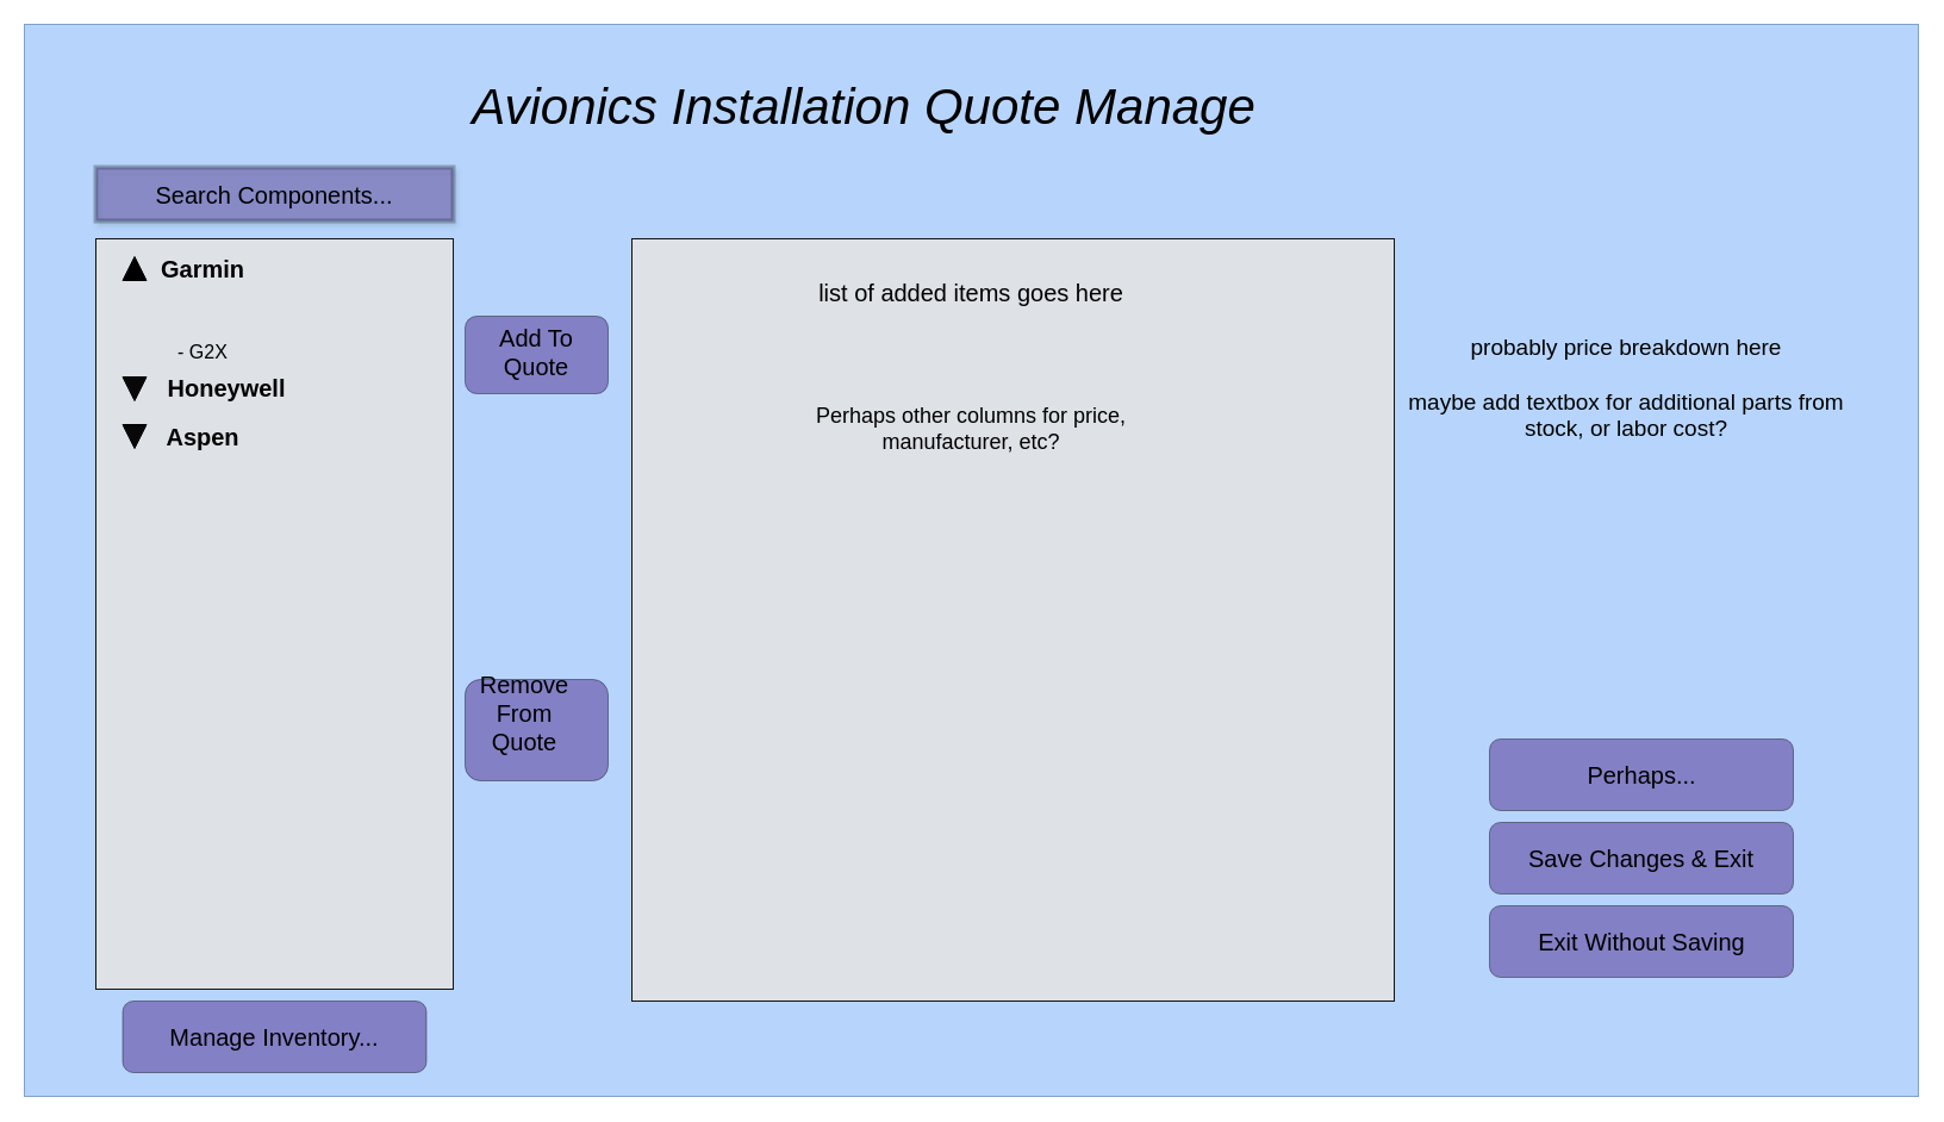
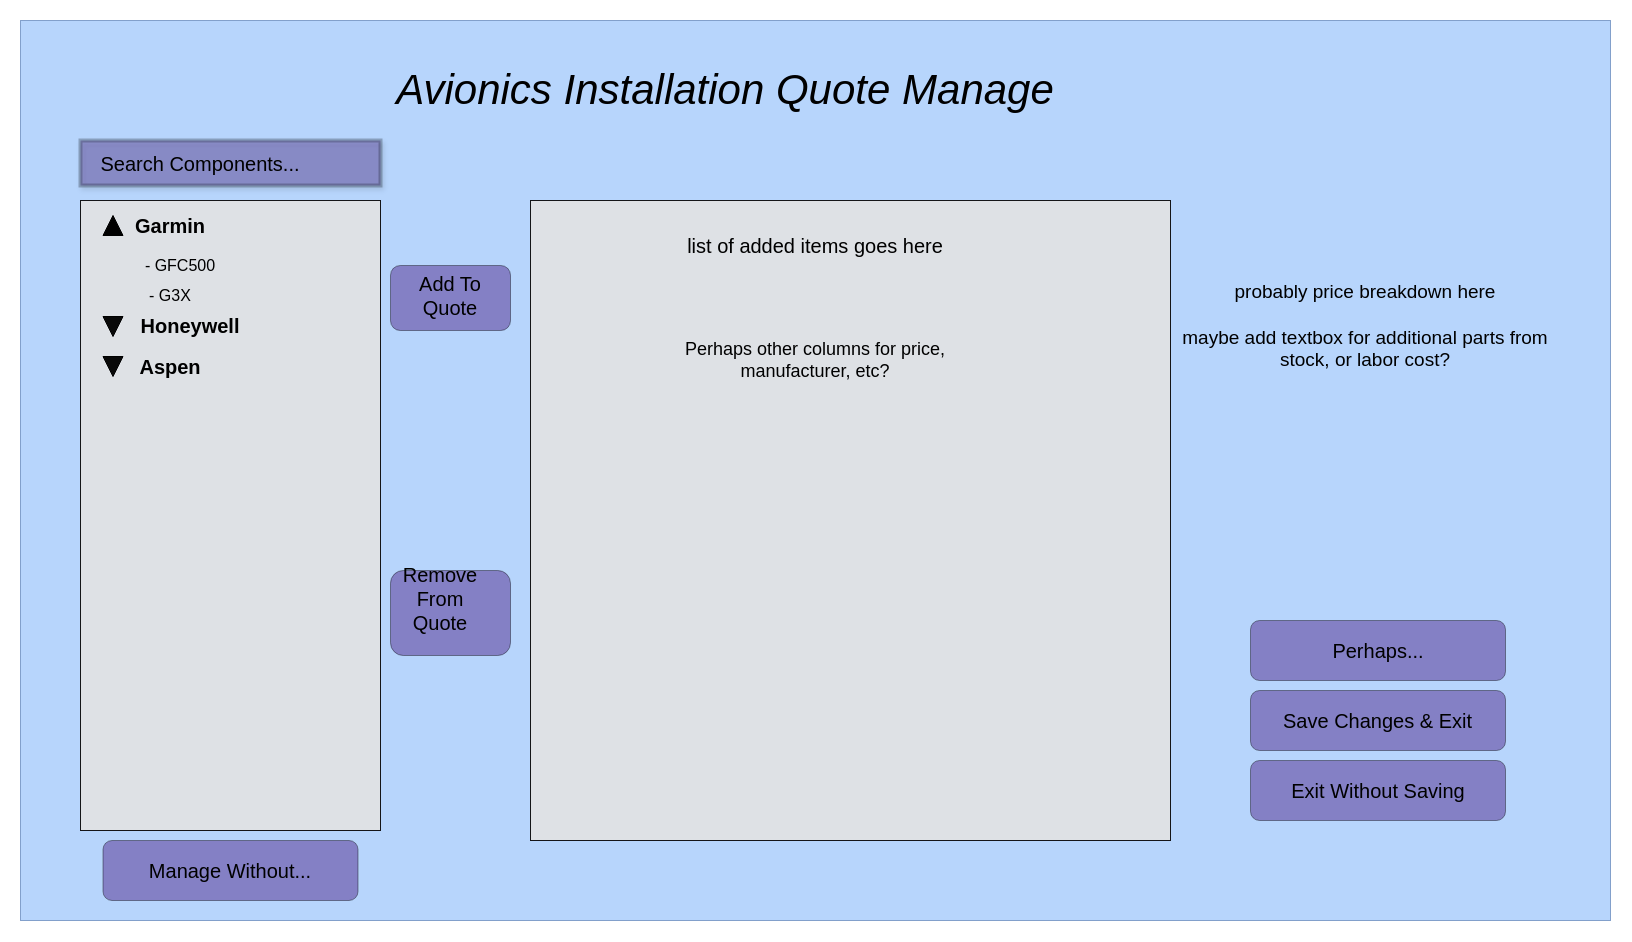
  <mxCell id="0" />
  <mxCell id="1" parent="0" />
  <mxCell id="2" value="" style="rounded=0;whiteSpace=wrap;html=1;flipH=1;strokeColor=#6c8ebf;opacity=80;fillColor=#A6CBFC;" parent="1" vertex="1"><mxGeometry x="20" y="20" width="1590" height="900" as="geometry" /></mxCell>
  <mxCell id="3" value="&lt;i&gt;&lt;font style=&quot;font-size: 42px&quot;&gt;Avionics Installation Quote Manage&lt;br&gt;&lt;/font&gt;&lt;/i&gt;" style="text;html=1;strokeColor=none;fillColor=none;align=center;verticalAlign=middle;whiteSpace=wrap;rounded=0;shadow=1;glass=0;sketch=0;opacity=30;" parent="1" vertex="1"><mxGeometry x="340" y="50" width="770" height="80" as="geometry" /></mxCell>
  <mxCell id="4" value="" style="rounded=0;whiteSpace=wrap;html=1;fillColor=#E3E3E3;opacity=90;" parent="1" vertex="1"><mxGeometry x="80" y="200" width="300" height="630" as="geometry" /></mxCell>
  <mxCell id="5" value="" style="rounded=0;whiteSpace=wrap;html=1;shadow=1;glass=0;sketch=0;strokeColor=#1C2730;strokeWidth=4;fillColor=#380070;gradientColor=none;opacity=30;" parent="1" vertex="1"><mxGeometry x="80" y="140" width="300" height="45" as="geometry" /></mxCell>
- <mxCell id="6" value="&lt;font style=&quot;font-size: 20px&quot;&gt;Search Components...&lt;/font&gt;" style="text;html=1;strokeColor=none;fillColor=none;align=center;verticalAlign=middle;whiteSpace=wrap;rounded=0;shadow=1;glass=0;sketch=0;opacity=30;" parent="1" vertex="1"><mxGeometry x="115" y="151.25" width="230" height="22.5" as="geometry" /></mxCell>
+ <mxCell id="6" value="&lt;font style=&quot;font-size: 20px&quot;&gt;Search Components...&lt;/font&gt;" style="text;html=1;strokeColor=none;fillColor=none;align=center;verticalAlign=middle;whiteSpace=wrap;rounded=0;shadow=1;glass=0;sketch=0;opacity=30;" parent="1" vertex="1"><mxGeometry x="85" y="151.25" width="230" height="22.5" as="geometry" /></mxCell>
  <mxCell id="7" value="" style="rounded=1;whiteSpace=wrap;html=1;opacity=40;fillColor=#380070;" parent="1" vertex="1"><mxGeometry x="102.5" y="840" width="255" height="60" as="geometry" /></mxCell>
- <mxCell id="8" value="&lt;font style=&quot;font-size: 20px&quot;&gt;Manage Inventory...&lt;/font&gt;" style="text;html=1;strokeColor=none;fillColor=none;align=center;verticalAlign=middle;whiteSpace=wrap;rounded=0;" vertex="1" parent="1"><mxGeometry x="140" y="840" width="180" height="60" as="geometry" /></mxCell>
+ <mxCell id="8" value="&lt;font style=&quot;font-size: 20px&quot;&gt;Manage Without...&lt;/font&gt;" style="text;html=1;strokeColor=none;fillColor=none;align=center;verticalAlign=middle;whiteSpace=wrap;rounded=0;" vertex="1" parent="1"><mxGeometry x="140" y="840" width="180" height="60" as="geometry" /></mxCell>
  <mxCell id="9" value="&lt;font size=&quot;1&quot;&gt;&lt;b style=&quot;font-size: 20px&quot;&gt;Garmin&lt;/b&gt;&lt;/font&gt;" style="text;html=1;strokeColor=none;fillColor=none;align=center;verticalAlign=middle;whiteSpace=wrap;rounded=0;" vertex="1" parent="1"><mxGeometry x="130" y="210" width="80" height="30" as="geometry" /></mxCell>
  <mxCell id="10" value="" style="html=1;shadow=0;dashed=0;align=center;verticalAlign=middle;shape=mxgraph.arrows2.arrow;dy=0.6;dx=40;direction=south;notch=0;fillColor=#080808;" vertex="1" parent="1"><mxGeometry x="102.5" y="316" width="20" height="20" as="geometry" /></mxCell>
  <mxCell id="11" value="" style="html=1;shadow=0;dashed=0;align=center;verticalAlign=middle;shape=mxgraph.arrows2.arrow;dy=0.6;dx=40;direction=north;notch=0;fillColor=#000000;" vertex="1" parent="1"><mxGeometry x="102.5" y="215" width="20" height="20" as="geometry" /></mxCell>
- <mxCell id="13" value="&lt;span style=&quot;font-size: 16px&quot;&gt;- G2X&lt;/span&gt;" style="text;html=1;strokeColor=none;fillColor=none;align=center;verticalAlign=middle;whiteSpace=wrap;rounded=0;" vertex="1" parent="1"><mxGeometry x="120" y="280" width="100" height="30" as="geometry" /></mxCell>
+ <mxCell id="12" value="&lt;font style=&quot;font-size: 16px&quot;&gt;- GFC500&lt;/font&gt;" style="text;html=1;strokeColor=none;fillColor=none;align=center;verticalAlign=middle;whiteSpace=wrap;rounded=0;" vertex="1" parent="1"><mxGeometry x="130" y="250" width="100" height="30" as="geometry" /></mxCell>
+ <mxCell id="13" value="&lt;span style=&quot;font-size: 16px&quot;&gt;- G3X&lt;/span&gt;" style="text;html=1;strokeColor=none;fillColor=none;align=center;verticalAlign=middle;whiteSpace=wrap;rounded=0;" vertex="1" parent="1"><mxGeometry x="120" y="280" width="100" height="30" as="geometry" /></mxCell>
  <mxCell id="14" value="&lt;font size=&quot;1&quot;&gt;&lt;b style=&quot;font-size: 20px&quot;&gt;Honeywell&lt;/b&gt;&lt;/font&gt;" style="text;html=1;strokeColor=none;fillColor=none;align=center;verticalAlign=middle;whiteSpace=wrap;rounded=0;" vertex="1" parent="1"><mxGeometry x="130" y="310" width="120" height="30" as="geometry" /></mxCell>
  <mxCell id="15" value="" style="html=1;shadow=0;dashed=0;align=center;verticalAlign=middle;shape=mxgraph.arrows2.arrow;dy=0.6;dx=40;direction=south;notch=0;fillColor=#080808;" vertex="1" parent="1"><mxGeometry x="102.5" y="356" width="20" height="20" as="geometry" /></mxCell>
  <mxCell id="16" value="&lt;font size=&quot;1&quot;&gt;&lt;b style=&quot;font-size: 20px&quot;&gt;Aspen&lt;/b&gt;&lt;/font&gt;" style="text;html=1;strokeColor=none;fillColor=none;align=center;verticalAlign=middle;whiteSpace=wrap;rounded=0;" vertex="1" parent="1"><mxGeometry x="110" y="351" width="120" height="30" as="geometry" /></mxCell>
  <mxCell id="17" value="" style="rounded=1;whiteSpace=wrap;html=1;fillColor=#380070;opacity=40;" vertex="1" parent="1"><mxGeometry x="390" y="265" width="120" height="65" as="geometry" /></mxCell>
  <mxCell id="18" value="&lt;font style=&quot;font-size: 20px&quot;&gt;Add To Quote&lt;/font&gt;" style="text;html=1;strokeColor=none;fillColor=none;align=center;verticalAlign=middle;whiteSpace=wrap;rounded=0;opacity=60;" vertex="1" parent="1"><mxGeometry x="405" y="270" width="90" height="50" as="geometry" /></mxCell>
  <mxCell id="19" value="" style="rounded=1;whiteSpace=wrap;html=1;fillColor=#380070;opacity=40;" vertex="1" parent="1"><mxGeometry x="390" y="570" width="120" height="85" as="geometry" /></mxCell>
  <mxCell id="20" value="&lt;font style=&quot;font-size: 20px&quot;&gt;Remove From Quote&lt;/font&gt;" style="text;html=1;strokeColor=none;fillColor=none;align=center;verticalAlign=middle;whiteSpace=wrap;rounded=0;opacity=60;" vertex="1" parent="1"><mxGeometry x="395" y="573" width="90" height="50" as="geometry" /></mxCell>
  <mxCell id="21" value="" style="rounded=0;whiteSpace=wrap;html=1;fillColor=#E3E3E3;opacity=90;" vertex="1" parent="1"><mxGeometry x="530" y="200" width="640" height="640" as="geometry" /></mxCell>
  <mxCell id="22" value="&lt;span style=&quot;font-size: 20px&quot;&gt;list of added items goes here&lt;/span&gt;" style="text;html=1;strokeColor=none;fillColor=none;align=center;verticalAlign=middle;whiteSpace=wrap;rounded=0;opacity=40;" vertex="1" parent="1"><mxGeometry x="680" y="215" width="270" height="60" as="geometry" /></mxCell>
  <mxCell id="23" value="&lt;font style=&quot;font-size: 18px&quot;&gt;Perhaps other columns for price, manufacturer, etc?&lt;/font&gt;" style="text;html=1;strokeColor=none;fillColor=none;align=center;verticalAlign=middle;whiteSpace=wrap;rounded=0;opacity=40;" vertex="1" parent="1"><mxGeometry x="655" y="310" width="320" height="100" as="geometry" /></mxCell>
  <mxCell id="24" value="&lt;font style=&quot;font-size: 19px&quot;&gt;probably price breakdown here&lt;br&gt;&lt;br&gt;maybe add textbox for additional parts from stock, or labor cost?&lt;br&gt;&lt;/font&gt;" style="text;html=1;strokeColor=none;fillColor=none;align=center;verticalAlign=middle;whiteSpace=wrap;rounded=0;opacity=40;" vertex="1" parent="1"><mxGeometry x="1160" y="221" width="410" height="210" as="geometry" /></mxCell>
  <mxCell id="25" value="" style="rounded=1;whiteSpace=wrap;html=1;opacity=40;fillColor=#380070;" vertex="1" parent="1"><mxGeometry x="1250" y="620" width="255" height="60" as="geometry" /></mxCell>
  <mxCell id="26" value="&lt;span style=&quot;font-size: 20px&quot;&gt;Perhaps...&lt;/span&gt;" style="text;html=1;strokeColor=none;fillColor=none;align=center;verticalAlign=middle;whiteSpace=wrap;rounded=0;" vertex="1" parent="1"><mxGeometry x="1287.5" y="620" width="180" height="60" as="geometry" /></mxCell>
  <mxCell id="27" value="" style="rounded=1;whiteSpace=wrap;html=1;opacity=40;fillColor=#380070;" vertex="1" parent="1"><mxGeometry x="1250" y="690" width="255" height="60" as="geometry" /></mxCell>
  <mxCell id="28" value="&lt;font style=&quot;font-size: 20px&quot;&gt;Save Changes &amp;amp; Exit&lt;/font&gt;" style="text;html=1;strokeColor=none;fillColor=none;align=center;verticalAlign=middle;whiteSpace=wrap;rounded=0;" vertex="1" parent="1"><mxGeometry x="1271.25" y="690" width="212.5" height="60" as="geometry" /></mxCell>
  <mxCell id="29" value="" style="rounded=1;whiteSpace=wrap;html=1;opacity=40;fillColor=#380070;" vertex="1" parent="1"><mxGeometry x="1250" y="760" width="255" height="60" as="geometry" /></mxCell>
  <mxCell id="30" value="&lt;font style=&quot;font-size: 20px&quot;&gt;Exit Without Saving&lt;/font&gt;" style="text;html=1;strokeColor=none;fillColor=none;align=center;verticalAlign=middle;whiteSpace=wrap;rounded=0;" vertex="1" parent="1"><mxGeometry x="1287.5" y="760" width="180" height="60" as="geometry" /></mxCell>
